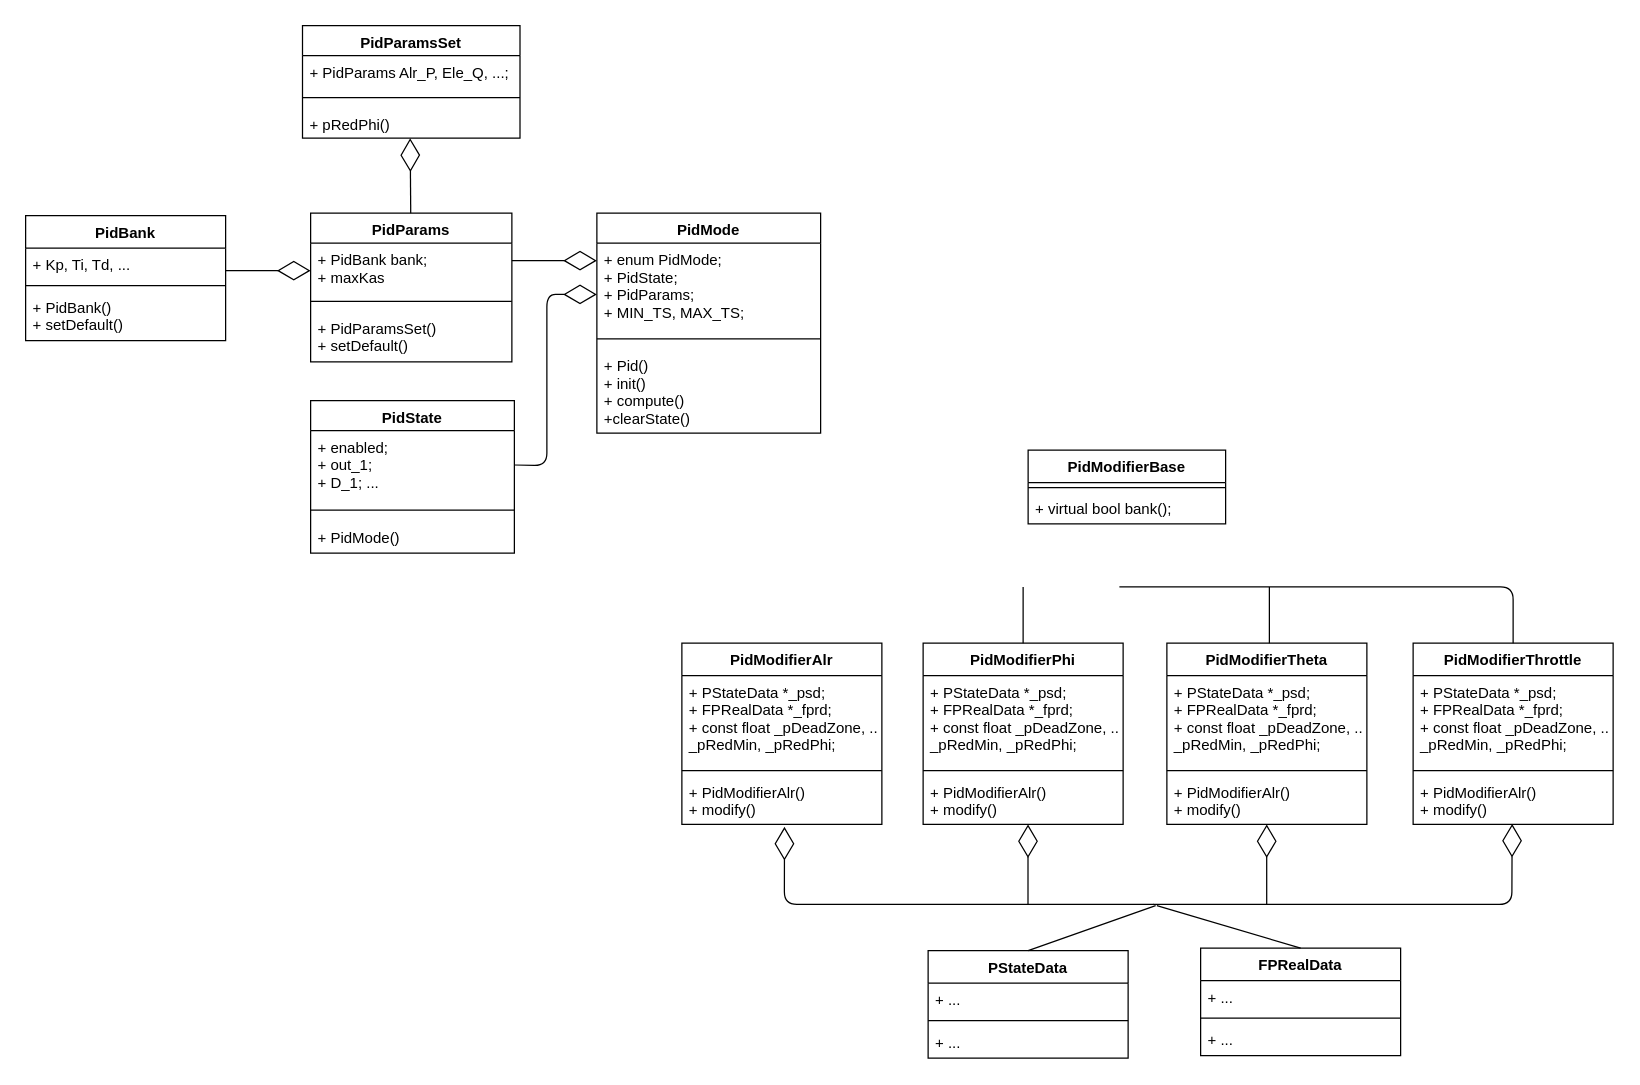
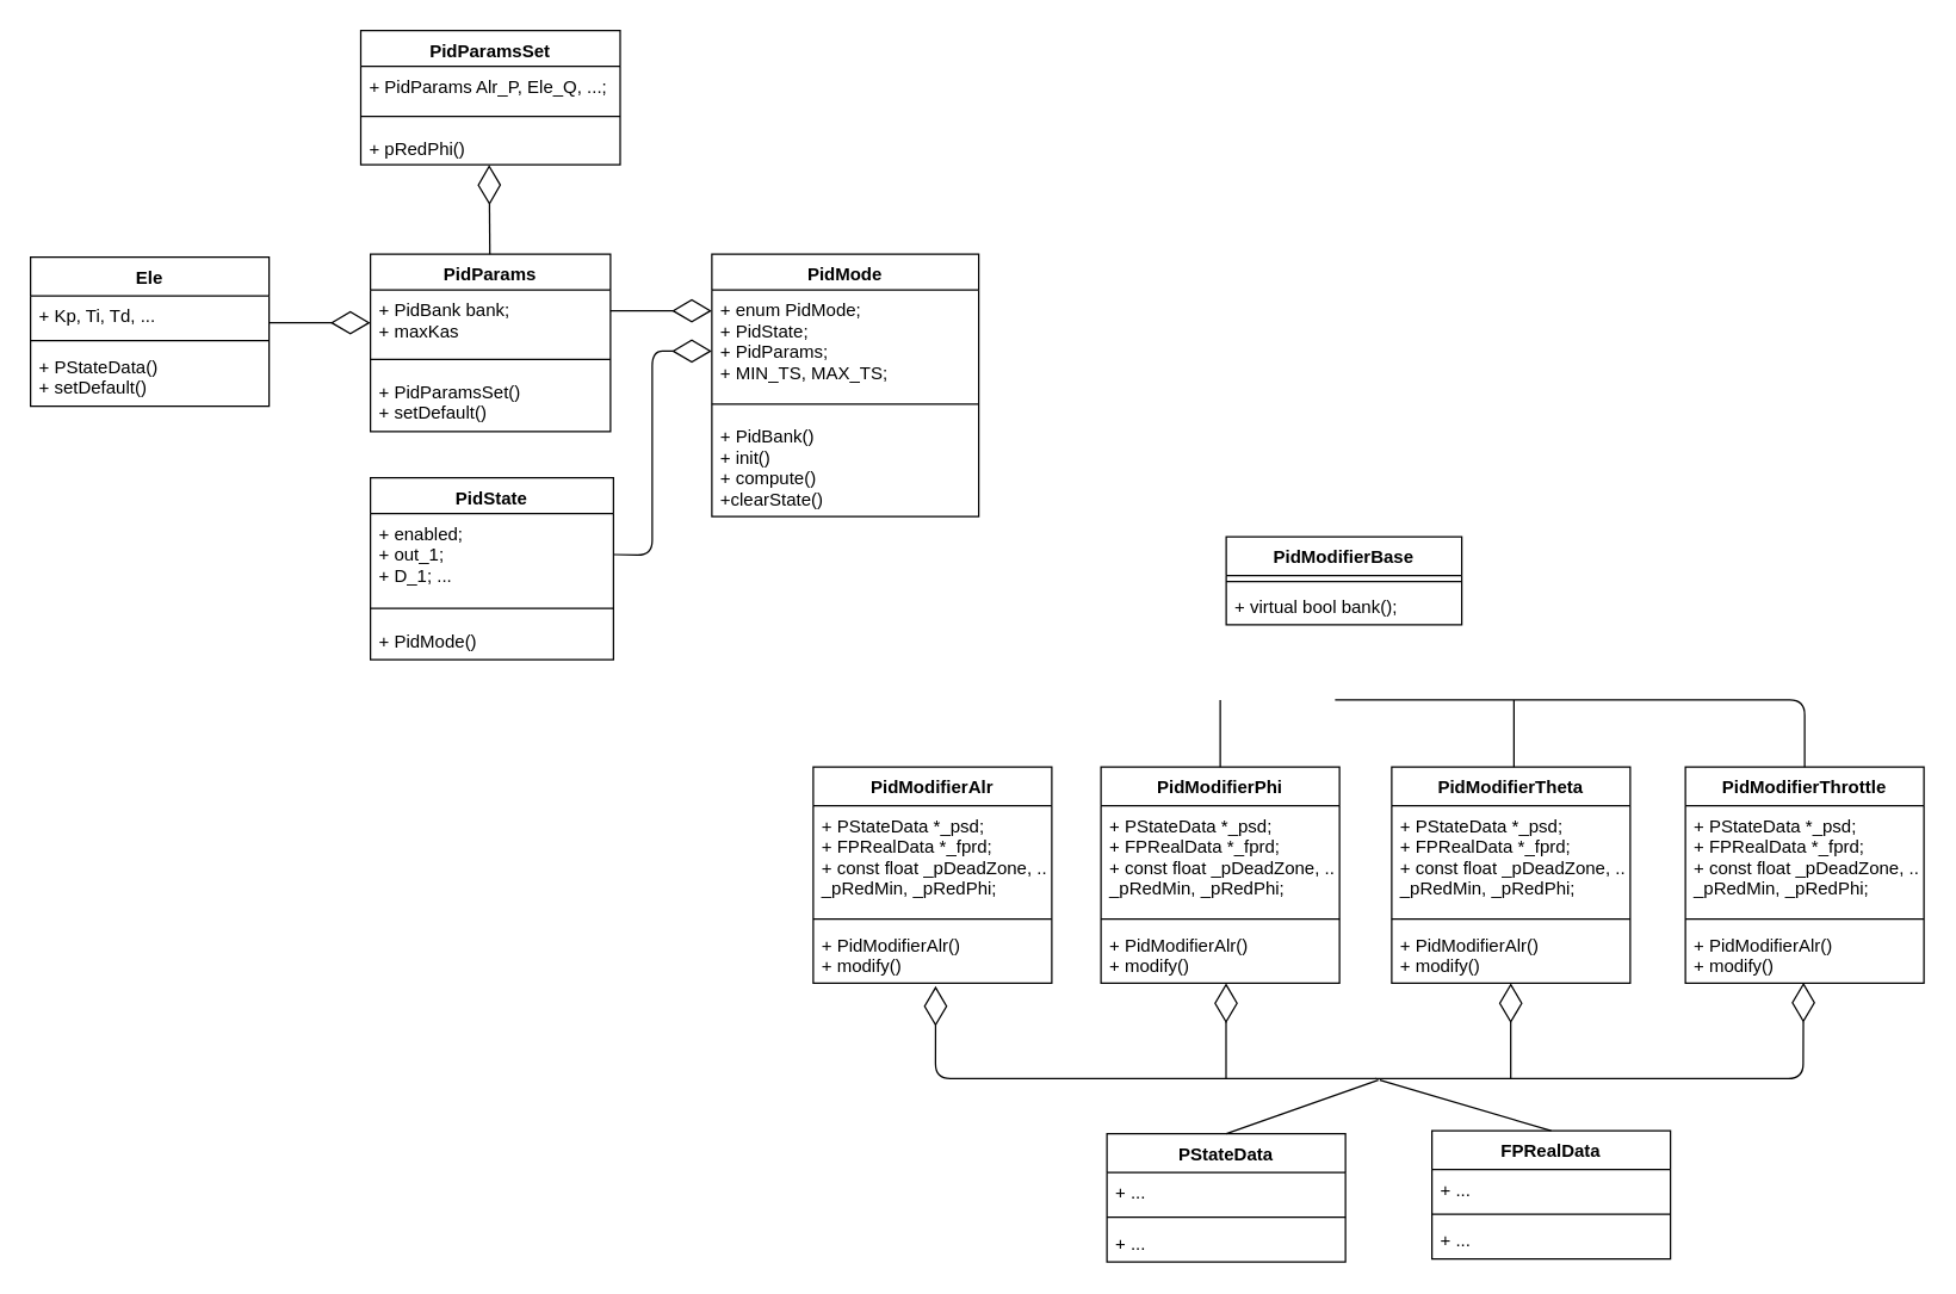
  <mxCell id="0" />
  <mxCell id="1" parent="0" />
- <mxCell id="2" value="PidBank" style="swimlane;fontStyle=1;align=center;verticalAlign=top;childLayout=stackLayout;horizontal=1;startSize=26;horizontalStack=0;resizeParent=1;resizeParentMax=0;resizeLast=0;collapsible=1;marginBottom=0;" vertex="1" parent="1"><mxGeometry x="20" y="172" width="160" height="100" as="geometry" /></mxCell>
+ <mxCell id="2" value="Ele" style="swimlane;fontStyle=1;align=center;verticalAlign=top;childLayout=stackLayout;horizontal=1;startSize=26;horizontalStack=0;resizeParent=1;resizeParentMax=0;resizeLast=0;collapsible=1;marginBottom=0;" vertex="1" parent="1"><mxGeometry x="20" y="172" width="160" height="100" as="geometry" /></mxCell>
  <mxCell id="3" value="+ Kp, Ti, Td, ..." style="text;strokeColor=none;fillColor=none;align=left;verticalAlign=top;spacingLeft=4;spacingRight=4;overflow=hidden;rotatable=0;points=[[0,0.5],[1,0.5]];portConstraint=eastwest;" vertex="1" parent="2"><mxGeometry y="26" width="160" height="26" as="geometry" /></mxCell>
  <mxCell id="4" value="" style="line;strokeWidth=1;fillColor=none;align=left;verticalAlign=middle;spacingTop=-1;spacingLeft=3;spacingRight=3;rotatable=0;labelPosition=right;points=[];portConstraint=eastwest;" vertex="1" parent="2"><mxGeometry y="52" width="160" height="8" as="geometry" /></mxCell>
- <mxCell id="5" value="+ PidBank()&#10;+ setDefault()" style="text;strokeColor=none;fillColor=none;align=left;verticalAlign=top;spacingLeft=4;spacingRight=4;overflow=hidden;rotatable=0;points=[[0,0.5],[1,0.5]];portConstraint=eastwest;" vertex="1" parent="2"><mxGeometry y="60" width="160" height="40" as="geometry" /></mxCell>
+ <mxCell id="5" value="+ PStateData()&#10;+ setDefault()" style="text;strokeColor=none;fillColor=none;align=left;verticalAlign=top;spacingLeft=4;spacingRight=4;overflow=hidden;rotatable=0;points=[[0,0.5],[1,0.5]];portConstraint=eastwest;" vertex="1" parent="2"><mxGeometry y="60" width="160" height="40" as="geometry" /></mxCell>
  <mxCell id="6" value="PidParams" style="swimlane;fontStyle=1;align=center;verticalAlign=top;childLayout=stackLayout;horizontal=1;startSize=24;horizontalStack=0;resizeParent=1;resizeParentMax=0;resizeLast=0;collapsible=1;marginBottom=0;" vertex="1" parent="1"><mxGeometry x="248" y="170" width="161" height="119" as="geometry" /></mxCell>
  <mxCell id="7" value="+ PidBank bank;&#10;+ maxKas" style="text;strokeColor=none;fillColor=none;align=left;verticalAlign=top;spacingLeft=4;spacingRight=4;overflow=hidden;rotatable=0;points=[[0,0.5],[1,0.5]];portConstraint=eastwest;" vertex="1" parent="6"><mxGeometry y="24" width="161" height="38" as="geometry" /></mxCell>
  <mxCell id="8" value="" style="line;strokeWidth=1;fillColor=none;align=left;verticalAlign=middle;spacingTop=-1;spacingLeft=3;spacingRight=3;rotatable=0;labelPosition=right;points=[];portConstraint=eastwest;" vertex="1" parent="6"><mxGeometry y="62" width="161" height="17" as="geometry" /></mxCell>
  <mxCell id="9" value="+ PidParamsSet()&#10;+ setDefault()" style="text;strokeColor=none;fillColor=none;align=left;verticalAlign=top;spacingLeft=4;spacingRight=4;overflow=hidden;rotatable=0;points=[[0,0.5],[1,0.5]];portConstraint=eastwest;horizontal=1;" vertex="1" parent="6"><mxGeometry y="79" width="161" height="40" as="geometry" /></mxCell>
  <mxCell id="10" value="" style="endArrow=diamondThin;endFill=0;endSize=24;html=1;" edge="1" parent="1"><mxGeometry width="160" relative="1" as="geometry"><mxPoint x="180" y="216" as="sourcePoint" /><mxPoint x="248" y="216" as="targetPoint" /></mxGeometry></mxCell>
  <mxCell id="11" value="PidParamsSet" style="swimlane;fontStyle=1;align=center;verticalAlign=top;childLayout=stackLayout;horizontal=1;startSize=24;horizontalStack=0;resizeParent=1;resizeParentMax=0;resizeLast=0;collapsible=1;marginBottom=0;" vertex="1" parent="1"><mxGeometry x="241.5" y="20" width="174" height="90" as="geometry" /></mxCell>
  <mxCell id="12" value="+ PidParams Alr_P, Ele_Q, ...;" style="text;strokeColor=none;fillColor=none;align=left;verticalAlign=top;spacingLeft=4;spacingRight=4;overflow=hidden;rotatable=0;points=[[0,0.5],[1,0.5]];portConstraint=eastwest;" vertex="1" parent="11"><mxGeometry y="24" width="174" height="25" as="geometry" /></mxCell>
  <mxCell id="13" value="" style="line;strokeWidth=1;fillColor=none;align=left;verticalAlign=middle;spacingTop=-1;spacingLeft=3;spacingRight=3;rotatable=0;labelPosition=right;points=[];portConstraint=eastwest;" vertex="1" parent="11"><mxGeometry y="49" width="174" height="17" as="geometry" /></mxCell>
  <mxCell id="14" value="+ pRedPhi()" style="text;strokeColor=none;fillColor=none;align=left;verticalAlign=top;spacingLeft=4;spacingRight=4;overflow=hidden;rotatable=0;points=[[0,0.5],[1,0.5]];portConstraint=eastwest;horizontal=1;" vertex="1" parent="11"><mxGeometry y="66" width="174" height="24" as="geometry" /></mxCell>
  <mxCell id="15" value="PidState" style="swimlane;fontStyle=1;align=center;verticalAlign=top;childLayout=stackLayout;horizontal=1;startSize=24;horizontalStack=0;resizeParent=1;resizeParentMax=0;resizeLast=0;collapsible=1;marginBottom=0;" vertex="1" parent="1"><mxGeometry x="248" y="320" width="163" height="122" as="geometry" /></mxCell>
  <mxCell id="16" value="+ enabled;&#10;+ out_1;&#10;+ D_1; ..." style="text;strokeColor=none;fillColor=none;align=left;verticalAlign=top;spacingLeft=4;spacingRight=4;overflow=hidden;rotatable=0;points=[[0,0.5],[1,0.5]];portConstraint=eastwest;" vertex="1" parent="15"><mxGeometry y="24" width="163" height="55" as="geometry" /></mxCell>
  <mxCell id="17" value="" style="line;strokeWidth=1;fillColor=none;align=left;verticalAlign=middle;spacingTop=-1;spacingLeft=3;spacingRight=3;rotatable=0;labelPosition=right;points=[];portConstraint=eastwest;" vertex="1" parent="15"><mxGeometry y="79" width="163" height="17" as="geometry" /></mxCell>
  <mxCell id="18" value="+ PidMode()" style="text;strokeColor=none;fillColor=none;align=left;verticalAlign=top;spacingLeft=4;spacingRight=4;overflow=hidden;rotatable=0;points=[[0,0.5],[1,0.5]];portConstraint=eastwest;horizontal=1;" vertex="1" parent="15"><mxGeometry y="96" width="163" height="26" as="geometry" /></mxCell>
  <mxCell id="19" value="PidMode" style="swimlane;fontStyle=1;align=center;verticalAlign=top;childLayout=stackLayout;horizontal=1;startSize=24;horizontalStack=0;resizeParent=1;resizeParentMax=0;resizeLast=0;collapsible=1;marginBottom=0;" vertex="1" parent="1"><mxGeometry x="477" y="170" width="179" height="176" as="geometry" /></mxCell>
  <mxCell id="20" value="+ enum PidMode;&#10;+ PidState;&#10;+ PidParams;&#10;+ MIN_TS, MAX_TS;" style="text;strokeColor=none;fillColor=none;align=left;verticalAlign=top;spacingLeft=4;spacingRight=4;overflow=hidden;rotatable=0;points=[[0,0.5],[1,0.5]];portConstraint=eastwest;" vertex="1" parent="19"><mxGeometry y="24" width="179" height="68" as="geometry" /></mxCell>
  <mxCell id="21" value="" style="line;strokeWidth=1;fillColor=none;align=left;verticalAlign=middle;spacingTop=-1;spacingLeft=3;spacingRight=3;rotatable=0;labelPosition=right;points=[];portConstraint=eastwest;" vertex="1" parent="19"><mxGeometry y="92" width="179" height="17" as="geometry" /></mxCell>
- <mxCell id="22" value="+ Pid()&#10;+ init()&#10;+ compute()&#10;+clearState()" style="text;strokeColor=none;fillColor=none;align=left;verticalAlign=top;spacingLeft=4;spacingRight=4;overflow=hidden;rotatable=0;points=[[0,0.5],[1,0.5]];portConstraint=eastwest;horizontal=1;" vertex="1" parent="19"><mxGeometry y="109" width="179" height="67" as="geometry" /></mxCell>
+ <mxCell id="22" value="+ PidBank()&#10;+ init()&#10;+ compute()&#10;+clearState()" style="text;strokeColor=none;fillColor=none;align=left;verticalAlign=top;spacingLeft=4;spacingRight=4;overflow=hidden;rotatable=0;points=[[0,0.5],[1,0.5]];portConstraint=eastwest;horizontal=1;" vertex="1" parent="19"><mxGeometry y="109" width="179" height="67" as="geometry" /></mxCell>
  <mxCell id="23" value="" style="endArrow=diamondThin;endFill=0;endSize=24;html=1;" edge="1" parent="1"><mxGeometry width="160" relative="1" as="geometry"><mxPoint x="409" y="208" as="sourcePoint" /><mxPoint x="477" y="208" as="targetPoint" /></mxGeometry></mxCell>
  <mxCell id="24" value="" style="endArrow=diamondThin;endFill=0;endSize=24;html=1;exitX=1;exitY=0.5;exitDx=0;exitDy=0;" edge="1" parent="1" source="16"><mxGeometry width="160" relative="1" as="geometry"><mxPoint x="402" y="349" as="sourcePoint" /><mxPoint x="477" y="235" as="targetPoint" /><Array as="points"><mxPoint x="437" y="372" /><mxPoint x="437" y="235" /></Array></mxGeometry></mxCell>
  <mxCell id="25" value="PidModifierBase" style="swimlane;fontStyle=1;align=center;verticalAlign=top;childLayout=stackLayout;horizontal=1;startSize=26;horizontalStack=0;resizeParent=1;resizeParentMax=0;resizeLast=0;collapsible=1;marginBottom=0;" vertex="1" parent="1"><mxGeometry x="822" y="359.5" width="158" height="59" as="geometry" /></mxCell>
  <mxCell id="26" value="" style="line;strokeWidth=1;fillColor=none;align=left;verticalAlign=middle;spacingTop=-1;spacingLeft=3;spacingRight=3;rotatable=0;labelPosition=right;points=[];portConstraint=eastwest;" vertex="1" parent="25"><mxGeometry y="26" width="158" height="8" as="geometry" /></mxCell>
  <mxCell id="27" value="+ virtual bool bank();" style="text;strokeColor=none;fillColor=none;align=left;verticalAlign=top;spacingLeft=4;spacingRight=4;overflow=hidden;rotatable=0;points=[[0,0.5],[1,0.5]];portConstraint=eastwest;" vertex="1" parent="25"><mxGeometry y="34" width="158" height="25" as="geometry" /></mxCell>
  <mxCell id="28" value="PidModifierAlr" style="swimlane;fontStyle=1;align=center;verticalAlign=top;childLayout=stackLayout;horizontal=1;startSize=26;horizontalStack=0;resizeParent=1;resizeParentMax=0;resizeLast=0;collapsible=1;marginBottom=0;" vertex="1" parent="1"><mxGeometry x="545" y="514" width="160" height="145" as="geometry" /></mxCell>
  <mxCell id="29" value="+ PStateData *_psd;&#10;+ FPRealData *_fprd;&#10;+ const float _pDeadZone, ...&#10;_pRedMin, _pRedPhi;" style="text;strokeColor=none;fillColor=none;align=left;verticalAlign=top;spacingLeft=4;spacingRight=4;overflow=hidden;rotatable=0;points=[[0,0.5],[1,0.5]];portConstraint=eastwest;" vertex="1" parent="28"><mxGeometry y="26" width="160" height="72" as="geometry" /></mxCell>
  <mxCell id="30" value="" style="line;strokeWidth=1;fillColor=none;align=left;verticalAlign=middle;spacingTop=-1;spacingLeft=3;spacingRight=3;rotatable=0;labelPosition=right;points=[];portConstraint=eastwest;" vertex="1" parent="28"><mxGeometry y="98" width="160" height="8" as="geometry" /></mxCell>
  <mxCell id="31" value="+ PidModifierAlr()&#10;+ modify()" style="text;strokeColor=none;fillColor=none;align=left;verticalAlign=top;spacingLeft=4;spacingRight=4;overflow=hidden;rotatable=0;points=[[0,0.5],[1,0.5]];portConstraint=eastwest;" vertex="1" parent="28"><mxGeometry y="106" width="160" height="39" as="geometry" /></mxCell>
  <mxCell id="32" value="PidModifierPhi" style="swimlane;fontStyle=1;align=center;verticalAlign=top;childLayout=stackLayout;horizontal=1;startSize=26;horizontalStack=0;resizeParent=1;resizeParentMax=0;resizeLast=0;collapsible=1;marginBottom=0;" vertex="1" parent="1"><mxGeometry x="738" y="514" width="160" height="145" as="geometry" /></mxCell>
  <mxCell id="33" value="+ PStateData *_psd;&#10;+ FPRealData *_fprd;&#10;+ const float _pDeadZone, ...&#10;_pRedMin, _pRedPhi;" style="text;strokeColor=none;fillColor=none;align=left;verticalAlign=top;spacingLeft=4;spacingRight=4;overflow=hidden;rotatable=0;points=[[0,0.5],[1,0.5]];portConstraint=eastwest;" vertex="1" parent="32"><mxGeometry y="26" width="160" height="72" as="geometry" /></mxCell>
  <mxCell id="34" value="" style="line;strokeWidth=1;fillColor=none;align=left;verticalAlign=middle;spacingTop=-1;spacingLeft=3;spacingRight=3;rotatable=0;labelPosition=right;points=[];portConstraint=eastwest;" vertex="1" parent="32"><mxGeometry y="98" width="160" height="8" as="geometry" /></mxCell>
  <mxCell id="35" value="+ PidModifierAlr()&#10;+ modify()" style="text;strokeColor=none;fillColor=none;align=left;verticalAlign=top;spacingLeft=4;spacingRight=4;overflow=hidden;rotatable=0;points=[[0,0.5],[1,0.5]];portConstraint=eastwest;" vertex="1" parent="32"><mxGeometry y="106" width="160" height="39" as="geometry" /></mxCell>
  <mxCell id="36" value="PidModifierTheta" style="swimlane;fontStyle=1;align=center;verticalAlign=top;childLayout=stackLayout;horizontal=1;startSize=26;horizontalStack=0;resizeParent=1;resizeParentMax=0;resizeLast=0;collapsible=1;marginBottom=0;" vertex="1" parent="1"><mxGeometry x="933" y="514" width="160" height="145" as="geometry" /></mxCell>
  <mxCell id="37" value="+ PStateData *_psd;&#10;+ FPRealData *_fprd;&#10;+ const float _pDeadZone, ...&#10;_pRedMin, _pRedPhi;" style="text;strokeColor=none;fillColor=none;align=left;verticalAlign=top;spacingLeft=4;spacingRight=4;overflow=hidden;rotatable=0;points=[[0,0.5],[1,0.5]];portConstraint=eastwest;" vertex="1" parent="36"><mxGeometry y="26" width="160" height="72" as="geometry" /></mxCell>
  <mxCell id="38" value="" style="line;strokeWidth=1;fillColor=none;align=left;verticalAlign=middle;spacingTop=-1;spacingLeft=3;spacingRight=3;rotatable=0;labelPosition=right;points=[];portConstraint=eastwest;" vertex="1" parent="36"><mxGeometry y="98" width="160" height="8" as="geometry" /></mxCell>
  <mxCell id="39" value="+ PidModifierAlr()&#10;+ modify()" style="text;strokeColor=none;fillColor=none;align=left;verticalAlign=top;spacingLeft=4;spacingRight=4;overflow=hidden;rotatable=0;points=[[0,0.5],[1,0.5]];portConstraint=eastwest;" vertex="1" parent="36"><mxGeometry y="106" width="160" height="39" as="geometry" /></mxCell>
  <mxCell id="40" value="PidModifierThrottle" style="swimlane;fontStyle=1;align=center;verticalAlign=top;childLayout=stackLayout;horizontal=1;startSize=26;horizontalStack=0;resizeParent=1;resizeParentMax=0;resizeLast=0;collapsible=1;marginBottom=0;" vertex="1" parent="1"><mxGeometry x="1130" y="514" width="160" height="145" as="geometry" /></mxCell>
  <mxCell id="41" value="+ PStateData *_psd;&#10;+ FPRealData *_fprd;&#10;+ const float _pDeadZone, ...&#10;_pRedMin, _pRedPhi;" style="text;strokeColor=none;fillColor=none;align=left;verticalAlign=top;spacingLeft=4;spacingRight=4;overflow=hidden;rotatable=0;points=[[0,0.5],[1,0.5]];portConstraint=eastwest;" vertex="1" parent="40"><mxGeometry y="26" width="160" height="72" as="geometry" /></mxCell>
  <mxCell id="42" value="" style="line;strokeWidth=1;fillColor=none;align=left;verticalAlign=middle;spacingTop=-1;spacingLeft=3;spacingRight=3;rotatable=0;labelPosition=right;points=[];portConstraint=eastwest;" vertex="1" parent="40"><mxGeometry y="98" width="160" height="8" as="geometry" /></mxCell>
  <mxCell id="43" value="+ PidModifierAlr()&#10;+ modify()" style="text;strokeColor=none;fillColor=none;align=left;verticalAlign=top;spacingLeft=4;spacingRight=4;overflow=hidden;rotatable=0;points=[[0,0.5],[1,0.5]];portConstraint=eastwest;" vertex="1" parent="40"><mxGeometry y="106" width="160" height="39" as="geometry" /></mxCell>
  <mxCell id="44" value="PStateData" style="swimlane;fontStyle=1;align=center;verticalAlign=top;childLayout=stackLayout;horizontal=1;startSize=26;horizontalStack=0;resizeParent=1;resizeParentMax=0;resizeLast=0;collapsible=1;marginBottom=0;" vertex="1" parent="1"><mxGeometry x="742" y="760" width="160" height="86" as="geometry" /></mxCell>
  <mxCell id="45" value="+ ..." style="text;strokeColor=none;fillColor=none;align=left;verticalAlign=top;spacingLeft=4;spacingRight=4;overflow=hidden;rotatable=0;points=[[0,0.5],[1,0.5]];portConstraint=eastwest;" vertex="1" parent="44"><mxGeometry y="26" width="160" height="26" as="geometry" /></mxCell>
  <mxCell id="46" value="" style="line;strokeWidth=1;fillColor=none;align=left;verticalAlign=middle;spacingTop=-1;spacingLeft=3;spacingRight=3;rotatable=0;labelPosition=right;points=[];portConstraint=eastwest;" vertex="1" parent="44"><mxGeometry y="52" width="160" height="8" as="geometry" /></mxCell>
  <mxCell id="47" value="+ ..." style="text;strokeColor=none;fillColor=none;align=left;verticalAlign=top;spacingLeft=4;spacingRight=4;overflow=hidden;rotatable=0;points=[[0,0.5],[1,0.5]];portConstraint=eastwest;" vertex="1" parent="44"><mxGeometry y="60" width="160" height="26" as="geometry" /></mxCell>
  <mxCell id="48" value="FPRealData" style="swimlane;fontStyle=1;align=center;verticalAlign=top;childLayout=stackLayout;horizontal=1;startSize=26;horizontalStack=0;resizeParent=1;resizeParentMax=0;resizeLast=0;collapsible=1;marginBottom=0;" vertex="1" parent="1"><mxGeometry x="960" y="758" width="160" height="86" as="geometry" /></mxCell>
  <mxCell id="49" value="+ ..." style="text;strokeColor=none;fillColor=none;align=left;verticalAlign=top;spacingLeft=4;spacingRight=4;overflow=hidden;rotatable=0;points=[[0,0.5],[1,0.5]];portConstraint=eastwest;" vertex="1" parent="48"><mxGeometry y="26" width="160" height="26" as="geometry" /></mxCell>
  <mxCell id="50" value="" style="line;strokeWidth=1;fillColor=none;align=left;verticalAlign=middle;spacingTop=-1;spacingLeft=3;spacingRight=3;rotatable=0;labelPosition=right;points=[];portConstraint=eastwest;" vertex="1" parent="48"><mxGeometry y="52" width="160" height="8" as="geometry" /></mxCell>
  <mxCell id="51" value="+ ..." style="text;strokeColor=none;fillColor=none;align=left;verticalAlign=top;spacingLeft=4;spacingRight=4;overflow=hidden;rotatable=0;points=[[0,0.5],[1,0.5]];portConstraint=eastwest;" vertex="1" parent="48"><mxGeometry y="60" width="160" height="26" as="geometry" /></mxCell>
  <mxCell id="52" value="" style="endArrow=diamondThin;endFill=0;endSize=24;html=1;entryX=0.513;entryY=1.051;entryDx=0;entryDy=0;entryPerimeter=0;" edge="1" parent="1" target="31"><mxGeometry width="160" relative="1" as="geometry"><mxPoint x="922.5" y="723" as="sourcePoint" /><mxPoint x="643" y="673" as="targetPoint" /><Array as="points"><mxPoint x="627" y="723" /></Array></mxGeometry></mxCell>
  <mxCell id="53" value="" style="endArrow=none;html=1;exitX=0.5;exitY=0;exitDx=0;exitDy=0;" edge="1" parent="1" source="44"><mxGeometry width="50" height="50" relative="1" as="geometry"><mxPoint x="819" y="742" as="sourcePoint" /><mxPoint x="924" y="724" as="targetPoint" /></mxGeometry></mxCell>
  <mxCell id="54" value="" style="endArrow=none;html=1;entryX=0.5;entryY=0;entryDx=0;entryDy=0;" edge="1" parent="1" target="48"><mxGeometry width="50" height="50" relative="1" as="geometry"><mxPoint x="925" y="724" as="sourcePoint" /><mxPoint x="1050" y="694" as="targetPoint" /></mxGeometry></mxCell>
  <mxCell id="55" value="" style="endArrow=diamondThin;endFill=0;endSize=24;html=1;entryX=0.495;entryY=0.99;entryDx=0;entryDy=0;entryPerimeter=0;" edge="1" parent="1" target="43"><mxGeometry width="160" relative="1" as="geometry"><mxPoint x="922" y="723" as="sourcePoint" /><mxPoint x="1311" y="705" as="targetPoint" /><Array as="points"><mxPoint x="1209" y="723" /></Array></mxGeometry></mxCell>
  <mxCell id="56" value="" style="endArrow=diamondThin;endFill=0;endSize=24;html=1;" edge="1" parent="1"><mxGeometry width="160" relative="1" as="geometry"><mxPoint x="821.9" y="723" as="sourcePoint" /><mxPoint x="821.9" y="659" as="targetPoint" /></mxGeometry></mxCell>
  <mxCell id="57" value="" style="endArrow=diamondThin;endFill=0;endSize=24;html=1;" edge="1" parent="1"><mxGeometry width="160" relative="1" as="geometry"><mxPoint x="1012.86" y="723" as="sourcePoint" /><mxPoint x="1012.86" y="659" as="targetPoint" /></mxGeometry></mxCell>
  <mxCell id="58" value="" style="endArrow=none;html=1;entryX=0.5;entryY=0;entryDx=0;entryDy=0;" edge="1" parent="1" target="40"><mxGeometry width="50" height="50" relative="1" as="geometry"><mxPoint x="895" y="469" as="sourcePoint" /><mxPoint x="1224" y="469" as="targetPoint" /><Array as="points"><mxPoint x="1210" y="469" /></Array></mxGeometry></mxCell>
  <mxCell id="59" value="" style="endArrow=none;html=1;exitX=0.5;exitY=0;exitDx=0;exitDy=0;" edge="1" parent="1" source="32"><mxGeometry width="50" height="50" relative="1" as="geometry"><mxPoint x="975" y="544" as="sourcePoint" /><mxPoint x="818" y="469" as="targetPoint" /></mxGeometry></mxCell>
  <mxCell id="60" value="" style="endArrow=none;html=1;exitX=0.5;exitY=0;exitDx=0;exitDy=0;" edge="1" parent="1"><mxGeometry width="50" height="50" relative="1" as="geometry"><mxPoint x="1015" y="514" as="sourcePoint" /><mxPoint x="1015" y="469" as="targetPoint" /></mxGeometry></mxCell>
  <mxCell id="61" value="" style="endArrow=diamondThin;endFill=0;endSize=24;html=1;entryX=0.495;entryY=1.006;entryDx=0;entryDy=0;entryPerimeter=0;" edge="1" parent="1" target="14"><mxGeometry width="160" relative="1" as="geometry"><mxPoint x="328.08" y="170" as="sourcePoint" /><mxPoint x="328.08" y="131" as="targetPoint" /></mxGeometry></mxCell>
